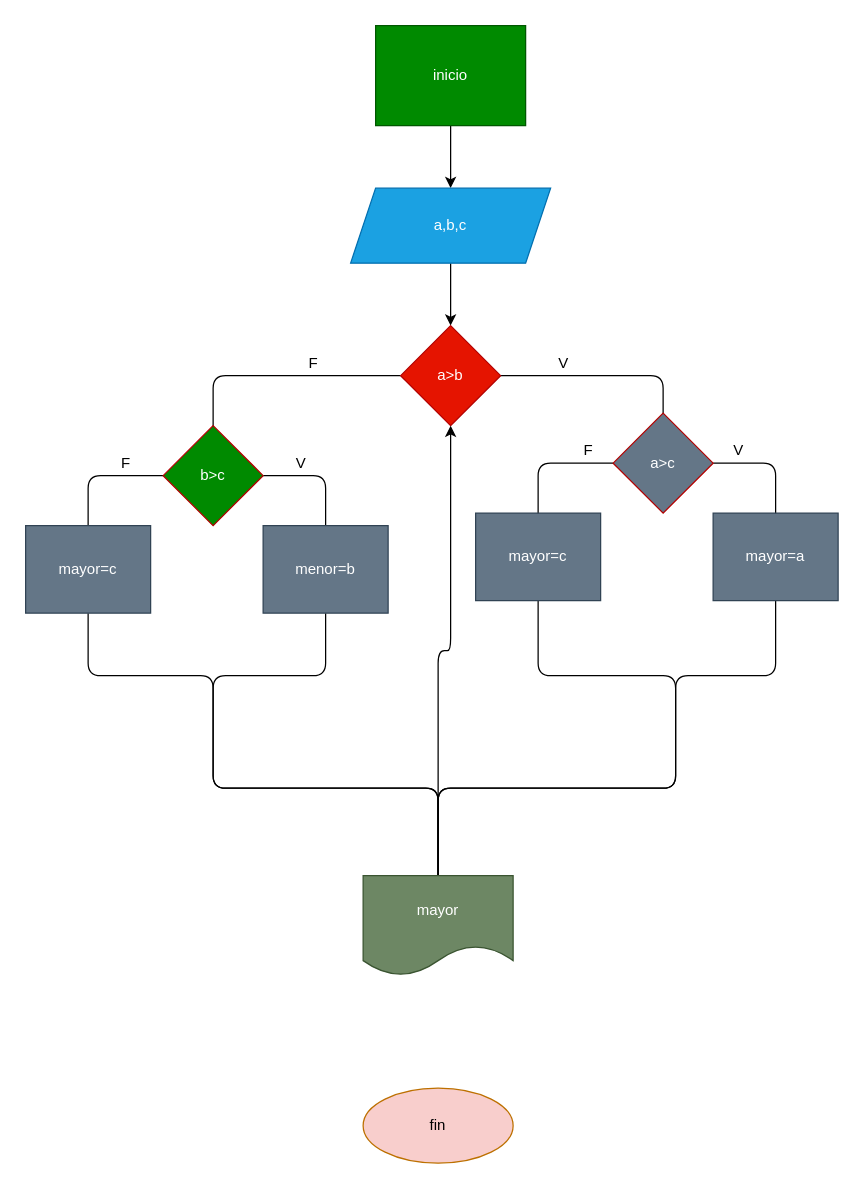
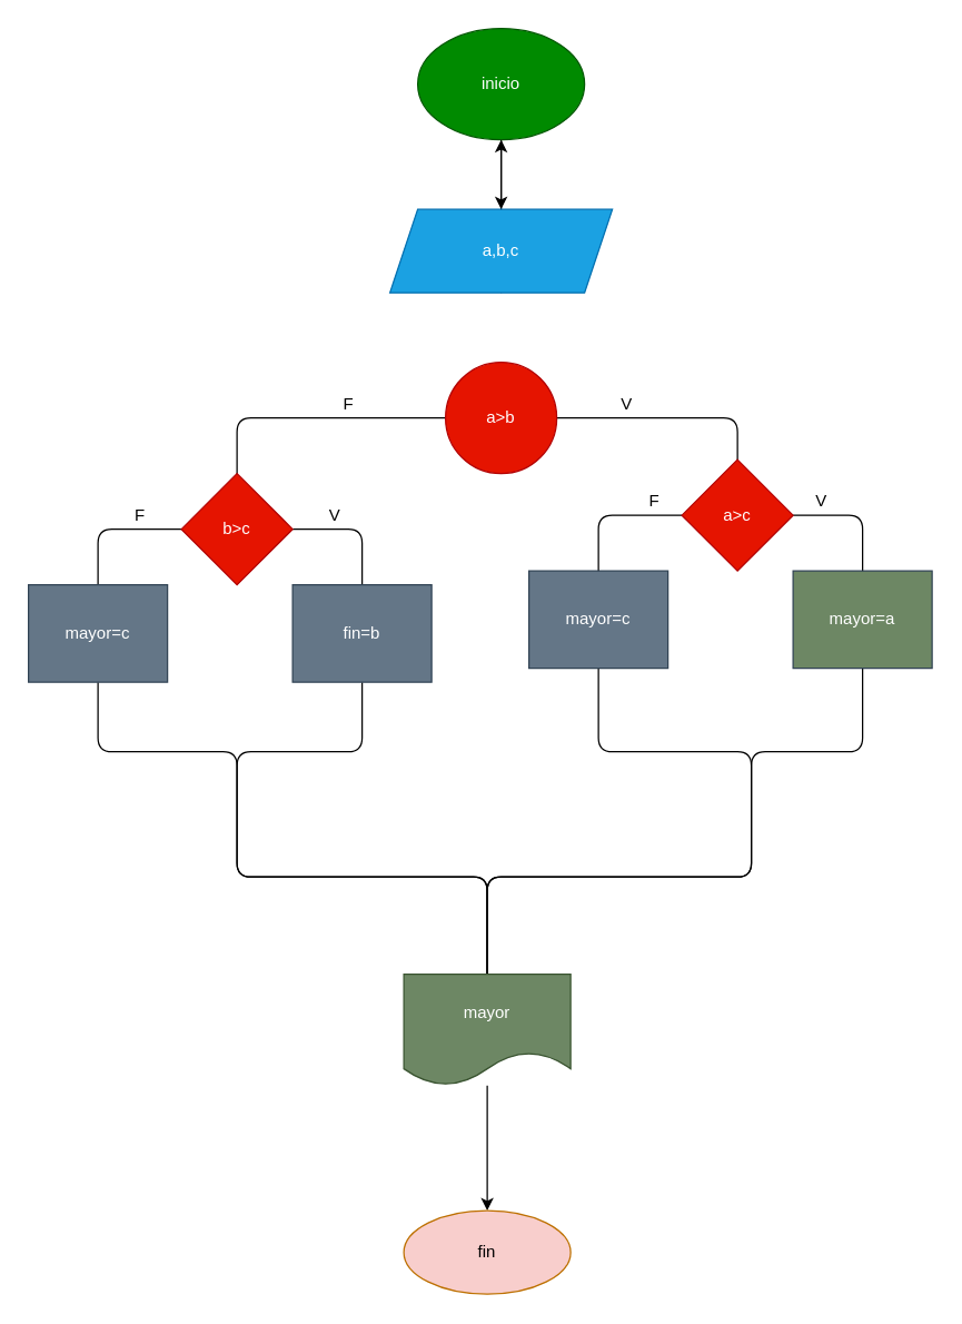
  <mxCell id="0" />
  <mxCell id="1" parent="0" />
  <mxCell id="2" style="edgeStyle=none;html=1;exitX=0.5;exitY=1;exitDx=0;exitDy=0;" edge="1" parent="1" source="3"><mxGeometry relative="1" as="geometry"><mxPoint x="360" y="150" as="targetPoint" /></mxGeometry></mxCell>
- <mxCell id="3" value="inicio" style="whiteSpace=wrap;html=1;fillColor=#008a00;fontColor=#ffffff;strokeColor=#005700;rounded=0;" vertex="1" parent="1"><mxGeometry x="300" y="20" width="120" height="80" as="geometry" /></mxCell>
- <mxCell id="4" style="edgeStyle=none;html=1;exitX=0.5;exitY=1;exitDx=0;exitDy=0;" edge="1" parent="1" source="5" target="8"><mxGeometry relative="1" as="geometry"><mxPoint x="360" y="260" as="targetPoint" /></mxGeometry></mxCell>
+ <mxCell id="3" value="inicio" style="ellipse;whiteSpace=wrap;html=1;fillColor=#008a00;fontColor=#ffffff;strokeColor=#005700;" vertex="1" parent="1"><mxGeometry x="300" y="20" width="120" height="80" as="geometry" /></mxCell>
+ <mxCell id="4" style="edgeStyle=none;html=1;exitX=0.5;exitY=1;exitDx=0;exitDy=0;" edge="1" parent="1" source="5" target="3"><mxGeometry relative="1" as="geometry"><mxPoint x="360" y="260" as="targetPoint" /></mxGeometry></mxCell>
  <mxCell id="5" value="a,b,c" style="shape=parallelogram;perimeter=parallelogramPerimeter;whiteSpace=wrap;html=1;fixedSize=1;fillColor=#1ba1e2;fontColor=#ffffff;strokeColor=#006EAF;" vertex="1" parent="1"><mxGeometry x="280" y="150" width="160" height="60" as="geometry" /></mxCell>
  <mxCell id="6" style="edgeStyle=none;html=1;exitX=0;exitY=0.5;exitDx=0;exitDy=0;" edge="1" parent="1" source="8"><mxGeometry relative="1" as="geometry"><mxPoint x="170" y="360" as="targetPoint" /><Array as="points"><mxPoint x="170" y="300" /></Array></mxGeometry></mxCell>
  <mxCell id="7" style="edgeStyle=none;html=1;exitX=1;exitY=0.5;exitDx=0;exitDy=0;" edge="1" parent="1" source="8"><mxGeometry relative="1" as="geometry"><mxPoint x="530" y="360" as="targetPoint" /><Array as="points"><mxPoint x="530" y="300" /></Array></mxGeometry></mxCell>
- <mxCell id="8" value="a&amp;gt;b" style="rhombus;whiteSpace=wrap;html=1;fillColor=#e51400;fontColor=#ffffff;strokeColor=#B20000;" vertex="1" parent="1"><mxGeometry x="320" y="260" width="80" height="80" as="geometry" /></mxCell>
+ <mxCell id="8" value="a&amp;gt;b" style="ellipse;whiteSpace=wrap;html=1;fillColor=#e51400;fontColor=#ffffff;strokeColor=#B20000;" vertex="1" parent="1"><mxGeometry x="320" y="260" width="80" height="80" as="geometry" /></mxCell>
  <mxCell id="9" style="edgeStyle=none;html=1;exitX=1;exitY=0.5;exitDx=0;exitDy=0;" edge="1" parent="1" source="11"><mxGeometry relative="1" as="geometry"><mxPoint x="260" y="430" as="targetPoint" /><Array as="points"><mxPoint x="260" y="380" /></Array></mxGeometry></mxCell>
  <mxCell id="10" style="edgeStyle=none;html=1;exitX=0;exitY=0.5;exitDx=0;exitDy=0;" edge="1" parent="1" source="11"><mxGeometry relative="1" as="geometry"><mxPoint x="70" y="430" as="targetPoint" /><Array as="points"><mxPoint x="70" y="380" /></Array></mxGeometry></mxCell>
- <mxCell id="11" value="b&amp;gt;c" style="rhombus;whiteSpace=wrap;html=1;fillColor=#008a00;fontColor=#ffffff;strokeColor=#B20000;" vertex="1" parent="1"><mxGeometry x="130" y="340" width="80" height="80" as="geometry" /></mxCell>
+ <mxCell id="11" value="b&amp;gt;c" style="rhombus;whiteSpace=wrap;html=1;fillColor=#e51400;fontColor=#ffffff;strokeColor=#B20000;" vertex="1" parent="1"><mxGeometry x="130" y="340" width="80" height="80" as="geometry" /></mxCell>
  <mxCell id="12" style="edgeStyle=none;html=1;exitX=1;exitY=0.5;exitDx=0;exitDy=0;" edge="1" parent="1" source="14"><mxGeometry relative="1" as="geometry"><mxPoint x="620" y="420" as="targetPoint" /><Array as="points"><mxPoint x="620" y="370" /></Array></mxGeometry></mxCell>
  <mxCell id="13" style="edgeStyle=none;html=1;exitX=0;exitY=0.5;exitDx=0;exitDy=0;" edge="1" parent="1" source="14"><mxGeometry relative="1" as="geometry"><mxPoint x="430" y="420" as="targetPoint" /><Array as="points"><mxPoint x="430" y="370" /></Array></mxGeometry></mxCell>
- <mxCell id="14" value="a&amp;gt;c" style="rhombus;whiteSpace=wrap;html=1;fillColor=#647687;fontColor=#ffffff;strokeColor=#B20000;" vertex="1" parent="1"><mxGeometry x="490" y="330" width="80" height="80" as="geometry" /></mxCell>
+ <mxCell id="14" value="a&amp;gt;c" style="rhombus;whiteSpace=wrap;html=1;fillColor=#e51400;fontColor=#ffffff;strokeColor=#B20000;" vertex="1" parent="1"><mxGeometry x="490" y="330" width="80" height="80" as="geometry" /></mxCell>
  <mxCell id="15" style="edgeStyle=none;html=1;exitX=0.5;exitY=1;exitDx=0;exitDy=0;" edge="1" parent="1" source="16"><mxGeometry relative="1" as="geometry"><mxPoint x="350" y="710" as="targetPoint" /><Array as="points"><mxPoint x="70" y="540" /><mxPoint x="170" y="540" /><mxPoint x="170" y="630" /><mxPoint x="350" y="630" /></Array></mxGeometry></mxCell>
  <mxCell id="16" value="mayor=c" style="rounded=0;whiteSpace=wrap;html=1;fillColor=#647687;fontColor=#ffffff;strokeColor=#314354;" vertex="1" parent="1"><mxGeometry x="20" y="420" width="100" height="70" as="geometry" /></mxCell>
  <mxCell id="17" style="edgeStyle=orthogonalEdgeStyle;html=1;exitX=0.5;exitY=1;exitDx=0;exitDy=0;" edge="1" parent="1" source="18"><mxGeometry relative="1" as="geometry"><mxPoint x="350" y="710" as="targetPoint" /><Array as="points"><mxPoint x="260" y="540" /><mxPoint x="170" y="540" /><mxPoint x="170" y="630" /><mxPoint x="350" y="630" /></Array></mxGeometry></mxCell>
- <mxCell id="18" value="menor=b" style="rounded=0;whiteSpace=wrap;html=1;fillColor=#647687;fontColor=#ffffff;strokeColor=#314354;" vertex="1" parent="1"><mxGeometry x="210" y="420" width="100" height="70" as="geometry" /></mxCell>
+ <mxCell id="18" value="fin=b" style="rounded=0;whiteSpace=wrap;html=1;fillColor=#647687;fontColor=#ffffff;strokeColor=#314354;" vertex="1" parent="1"><mxGeometry x="210" y="420" width="100" height="70" as="geometry" /></mxCell>
  <mxCell id="19" style="edgeStyle=orthogonalEdgeStyle;html=1;exitX=0.5;exitY=1;exitDx=0;exitDy=0;" edge="1" parent="1" source="20"><mxGeometry relative="1" as="geometry"><mxPoint x="350" y="710" as="targetPoint" /><Array as="points"><mxPoint x="430" y="540" /><mxPoint x="540" y="540" /><mxPoint x="540" y="630" /></Array></mxGeometry></mxCell>
  <mxCell id="20" value="mayor=c" style="rounded=0;whiteSpace=wrap;html=1;fillColor=#647687;fontColor=#ffffff;strokeColor=#314354;" vertex="1" parent="1"><mxGeometry x="380" y="410" width="100" height="70" as="geometry" /></mxCell>
  <mxCell id="21" style="edgeStyle=orthogonalEdgeStyle;html=1;exitX=0.5;exitY=1;exitDx=0;exitDy=0;" edge="1" parent="1" source="22"><mxGeometry relative="1" as="geometry"><mxPoint x="350" y="710" as="targetPoint" /><Array as="points"><mxPoint x="620" y="540" /><mxPoint x="540" y="540" /><mxPoint x="540" y="630" /></Array></mxGeometry></mxCell>
- <mxCell id="22" value="mayor=a" style="rounded=0;whiteSpace=wrap;html=1;fillColor=#647687;fontColor=#ffffff;strokeColor=#314354;" vertex="1" parent="1"><mxGeometry x="570" y="410" width="100" height="70" as="geometry" /></mxCell>
- <mxCell id="23" value="" style="edgeStyle=orthogonalEdgeStyle;html=1;" edge="1" parent="1" source="24" target="8"><mxGeometry relative="1" as="geometry" /></mxCell>
+ <mxCell id="22" value="mayor=a" style="rounded=0;whiteSpace=wrap;html=1;fillColor=#6d8764;fontColor=#ffffff;strokeColor=#314354;" vertex="1" parent="1"><mxGeometry x="570" y="410" width="100" height="70" as="geometry" /></mxCell>
+ <mxCell id="23" value="" style="edgeStyle=orthogonalEdgeStyle;html=1;" edge="1" parent="1" source="24" target="25"><mxGeometry relative="1" as="geometry" /></mxCell>
  <mxCell id="24" value="mayor" style="shape=document;whiteSpace=wrap;html=1;boundedLbl=1;fillColor=#6d8764;fontColor=#ffffff;strokeColor=#3A5431;" vertex="1" parent="1"><mxGeometry x="290" y="700" width="120" height="80" as="geometry" /></mxCell>
  <mxCell id="25" value="fin" style="ellipse;whiteSpace=wrap;html=1;fillColor=#f8cecc;fontColor=#000000;strokeColor=#BD7000;" vertex="1" parent="1"><mxGeometry x="290" y="870" width="120" height="60" as="geometry" /></mxCell>
  <mxCell id="26" value="F" style="text;html=1;align=center;verticalAlign=middle;resizable=0;points=[];autosize=1;strokeColor=none;fillColor=none;" vertex="1" parent="1"><mxGeometry x="240" y="280" width="20" height="20" as="geometry" /></mxCell>
  <mxCell id="27" value="V" style="text;html=1;align=center;verticalAlign=middle;resizable=0;points=[];autosize=1;strokeColor=none;fillColor=none;" vertex="1" parent="1"><mxGeometry x="440" y="280" width="20" height="20" as="geometry" /></mxCell>
  <mxCell id="28" value="V" style="text;html=1;align=center;verticalAlign=middle;resizable=0;points=[];autosize=1;strokeColor=none;fillColor=none;" vertex="1" parent="1"><mxGeometry x="580" y="350" width="20" height="20" as="geometry" /></mxCell>
  <mxCell id="29" value="V" style="text;html=1;align=center;verticalAlign=middle;resizable=0;points=[];autosize=1;strokeColor=none;fillColor=none;" vertex="1" parent="1"><mxGeometry x="230" y="360" width="20" height="20" as="geometry" /></mxCell>
  <mxCell id="30" value="F" style="text;html=1;align=center;verticalAlign=middle;resizable=0;points=[];autosize=1;strokeColor=none;fillColor=none;" vertex="1" parent="1"><mxGeometry x="460" y="350" width="20" height="20" as="geometry" /></mxCell>
  <mxCell id="31" value="F" style="text;html=1;align=center;verticalAlign=middle;resizable=0;points=[];autosize=1;strokeColor=none;fillColor=none;" vertex="1" parent="1"><mxGeometry x="90" y="360" width="20" height="20" as="geometry" /></mxCell>
